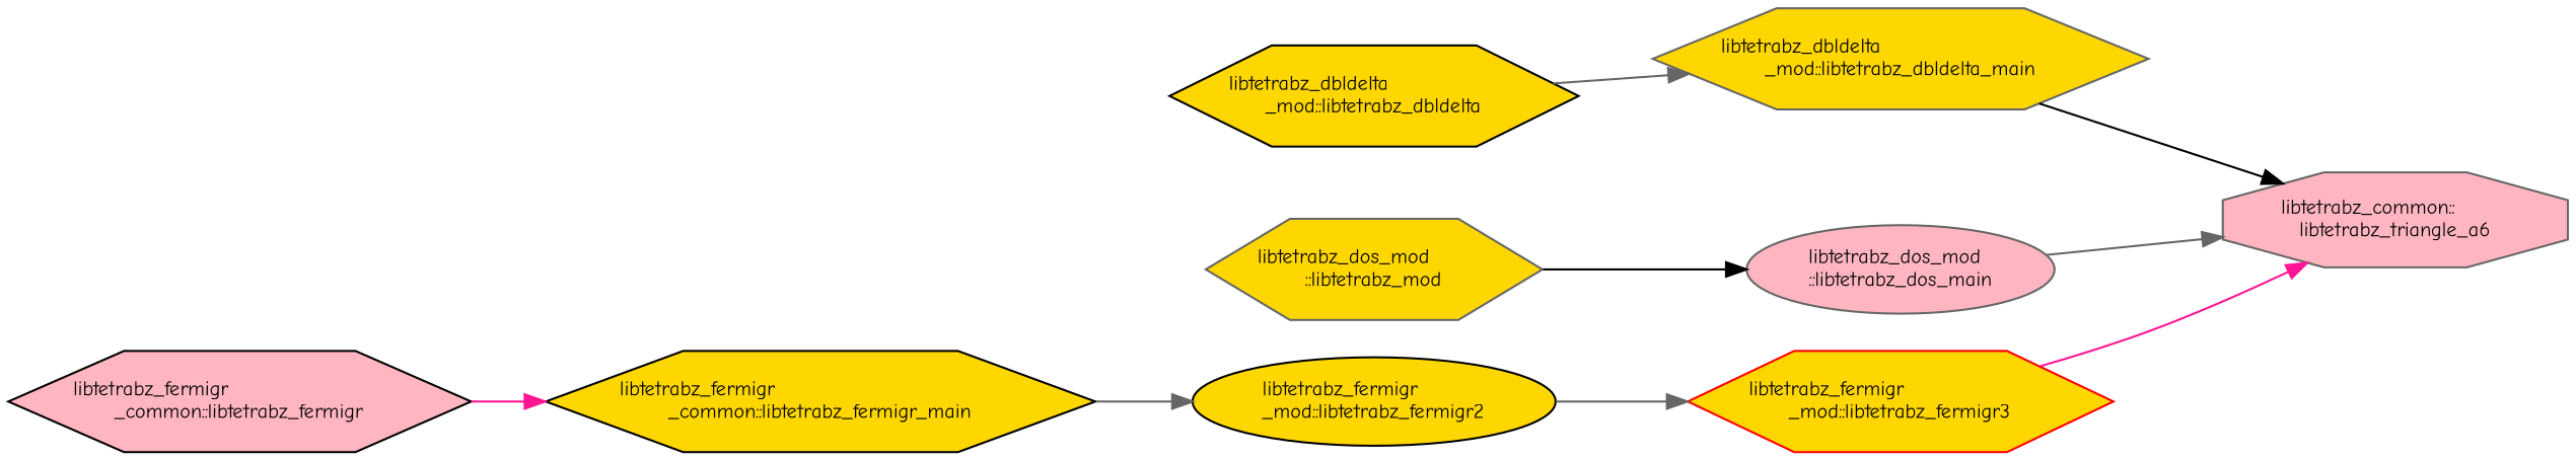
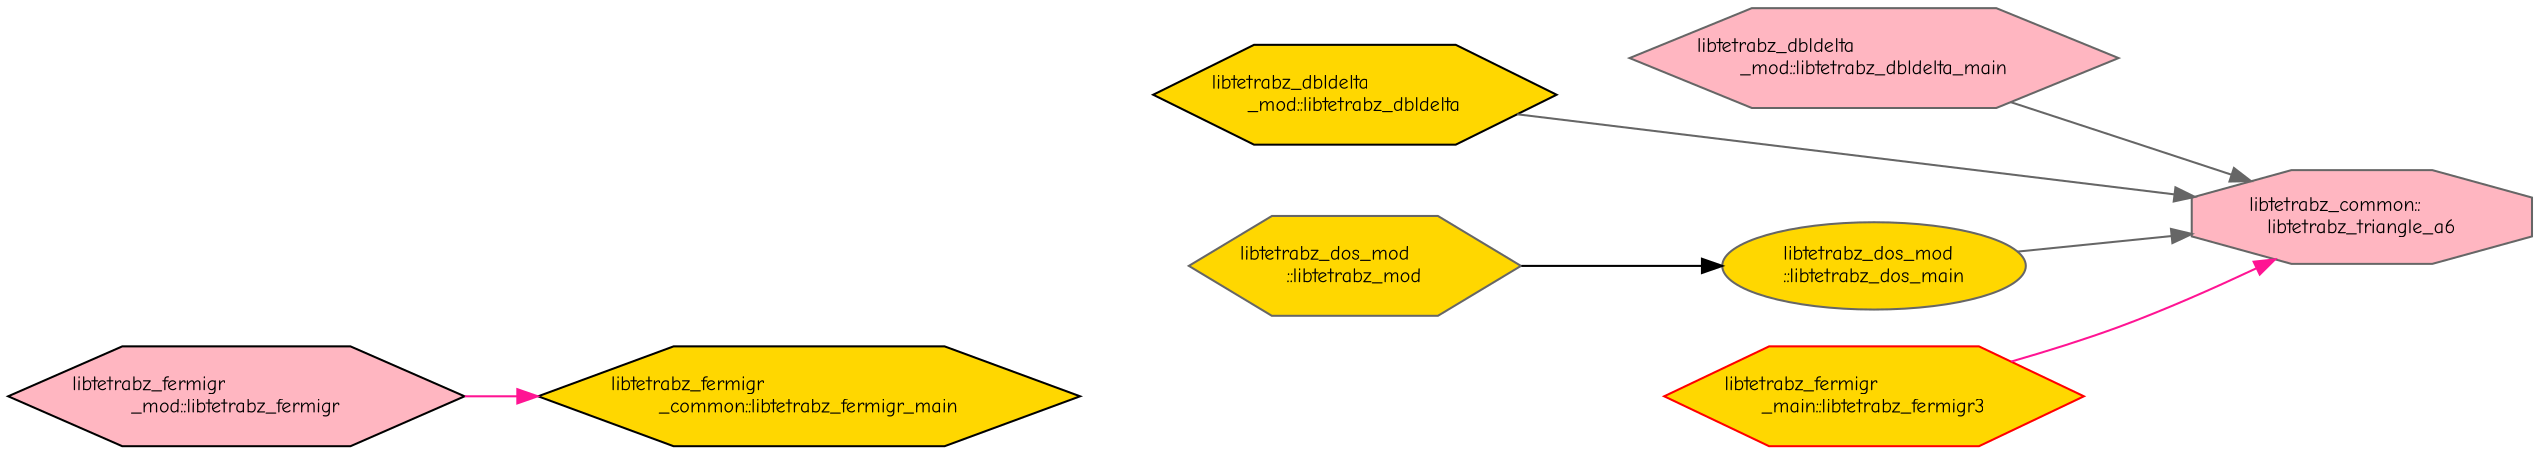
  digraph {
    fontname="Comic Neue"
    rankdir=RL
    node [color=gray40 fillcolor=gold fontname="Comic Neue" fontsize=10 shape=hexagon style=filled]
    edge [color=gray40 dir=back fontname="Comic Neue" fontsize=10 labelfontname=Helvetica labelfontsize=10 style=solid]
    n1 [fillcolor=lightpink fontcolor=black height=0.2 label="libtetrabz_common::\llibtetrabz_triangle_a6" shape=octagon width=0.4]
-   n2 [height=0.2 label="libtetrabz_dbldelta\l_mod::libtetrabz_dbldelta_main" width=0.4]
-   n3 [fillcolor=lightpink height=0.2 label="libtetrabz_dos_mod\l::libtetrabz_dos_main" shape=ellipse width=0.4]
-   n4 [color=red height=0.2 label="libtetrabz_fermigr\l_mod::libtetrabz_fermigr3" width=0.4]
+   n2 [fillcolor=lightpink height=0.2 label="libtetrabz_dbldelta\l_mod::libtetrabz_dbldelta_main" width=0.4]
+   n3 [height=0.2 label="libtetrabz_dos_mod\l::libtetrabz_dos_main" shape=ellipse width=0.4]
+   n4 [color=red height=0.2 label="libtetrabz_fermigr\l_main::libtetrabz_fermigr3" width=0.4]
    n5 [color=black height=0.2 label="libtetrabz_dbldelta\l_mod::libtetrabz_dbldelta" width=0.4]
    n6 [height=0.2 label="libtetrabz_dos_mod\l::libtetrabz_mod" width=0.4]
-   n7 [color=black height=0.2 label="libtetrabz_fermigr\l_mod::libtetrabz_fermigr2" shape=ellipse width=0.4]
    n8 [color=black height=0.2 label="libtetrabz_fermigr\l_common::libtetrabz_fermigr_main" width=0.4]
-   n9 [color=black fillcolor=lightpink height=0.2 label="libtetrabz_fermigr\l_common::libtetrabz_fermigr" width=0.4]
-   n1 -> n2 [color=black]
+   n9 [color=black fillcolor=lightpink height=0.2 label="libtetrabz_fermigr\l_mod::libtetrabz_fermigr" width=0.4]
+   n1 -> n2
    n1 -> n3
    n1 -> n4 [color=deeppink]
-   n2 -> n5
+   n1 -> n5
    n3 -> n6 [color=black]
-   n4 -> n7
-   n7 -> n8
    n8 -> n9 [color=deeppink]
  }
